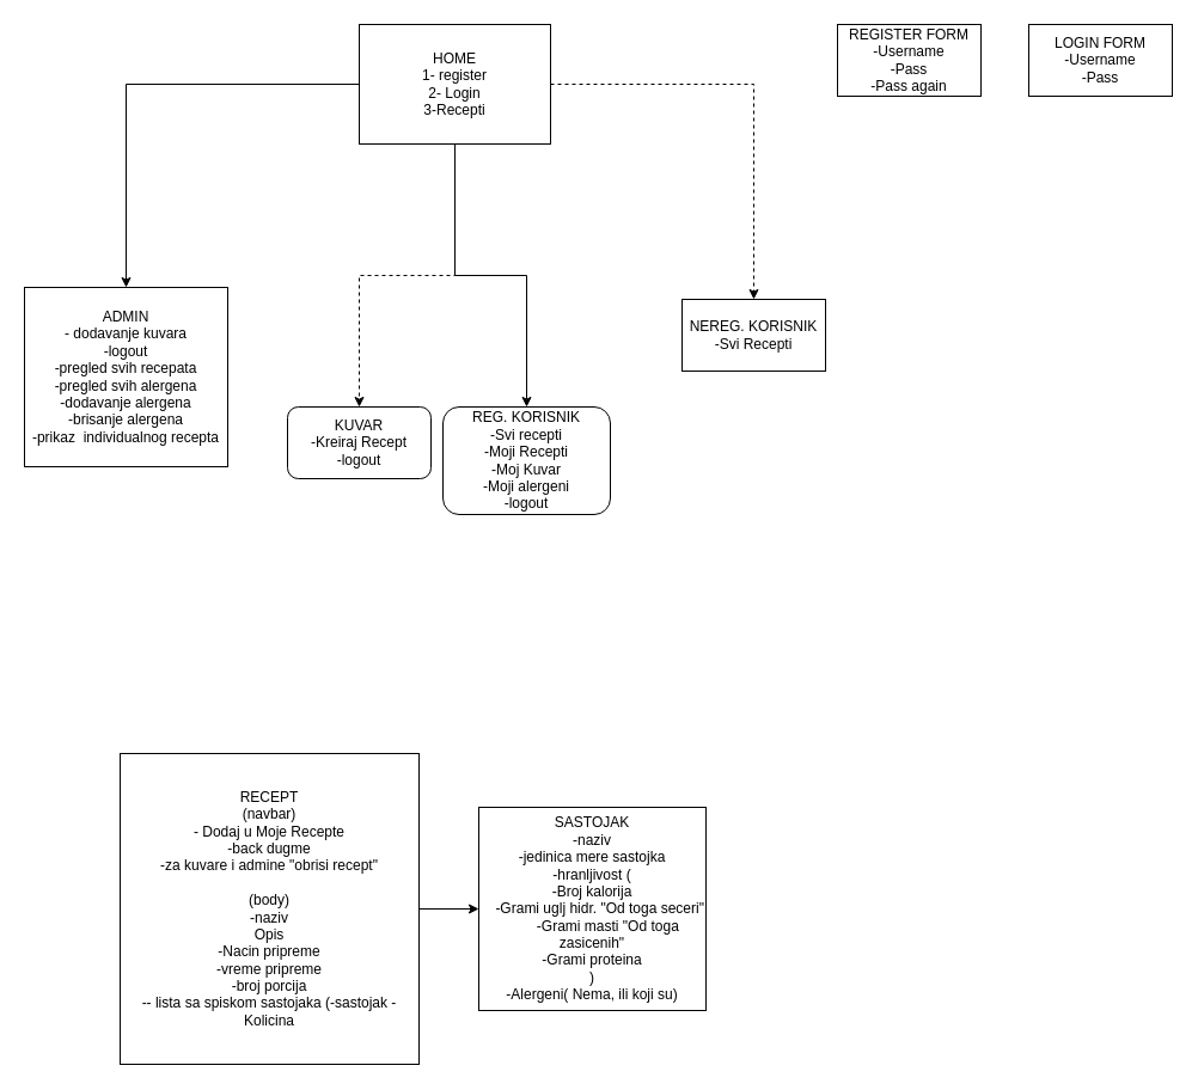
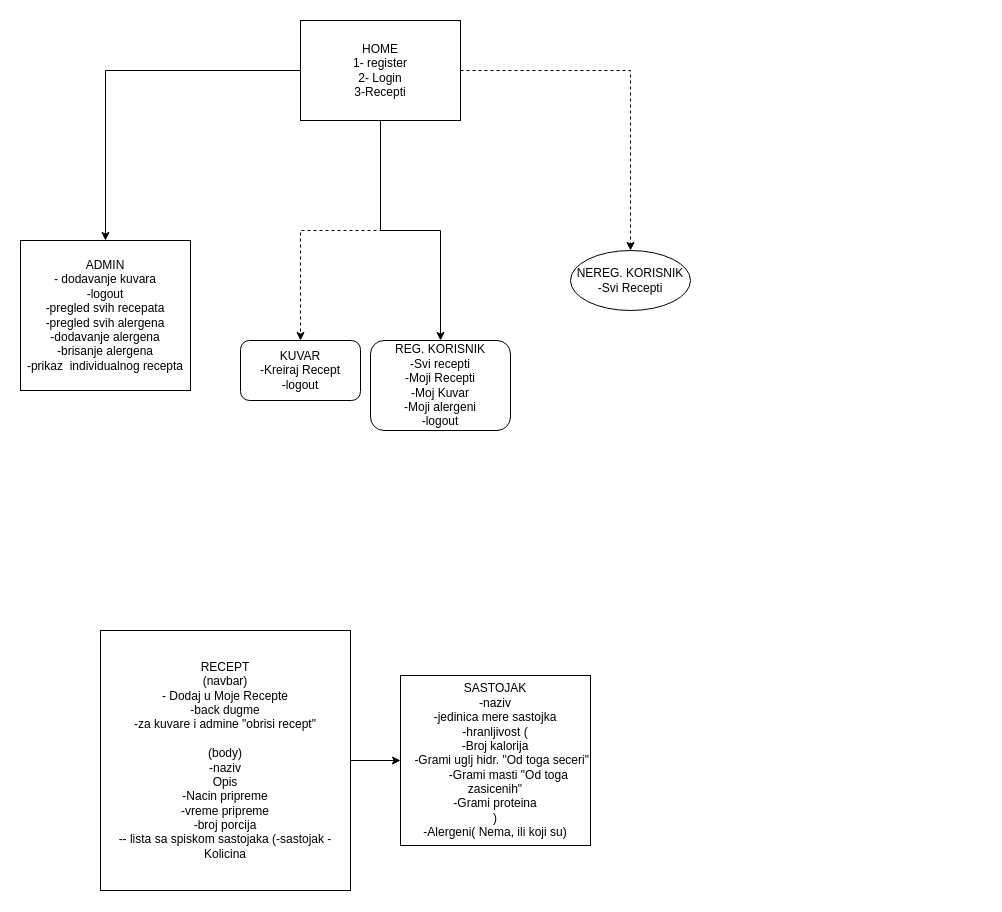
  <mxCell id="0" />
  <mxCell id="1" parent="0" />
  <mxCell id="2" style="edgeStyle=orthogonalEdgeStyle;rounded=0;orthogonalLoop=1;jettySize=auto;html=1;" parent="1" source="6" target="7" edge="1"><mxGeometry relative="1" as="geometry" /></mxCell>
  <mxCell id="3" style="edgeStyle=orthogonalEdgeStyle;rounded=0;orthogonalLoop=1;jettySize=auto;html=1;entryX=0.5;entryY=0;entryDx=0;entryDy=0;dashed=1;" parent="1" source="6" target="8" edge="1"><mxGeometry relative="1" as="geometry" /></mxCell>
  <mxCell id="4" style="edgeStyle=orthogonalEdgeStyle;rounded=0;orthogonalLoop=1;jettySize=auto;html=1;entryX=0.5;entryY=0;entryDx=0;entryDy=0;" parent="1" source="6" target="9" edge="1"><mxGeometry relative="1" as="geometry" /></mxCell>
  <mxCell id="5" style="edgeStyle=orthogonalEdgeStyle;rounded=0;orthogonalLoop=1;jettySize=auto;html=1;dashed=1;" parent="1" source="6" target="10" edge="1"><mxGeometry relative="1" as="geometry" /></mxCell>
  <mxCell id="6" value="HOME&lt;br&gt;1- register&lt;br&gt;2- Login&lt;br&gt;3-Recepti" style="rounded=0;whiteSpace=wrap;html=1;" parent="1" vertex="1"><mxGeometry x="300" y="20" width="160" height="100" as="geometry" /></mxCell>
  <mxCell id="7" value="ADMIN&lt;br&gt;- dodavanje kuvara&lt;br&gt;-logout&lt;br&gt;-pregled svih recepata&lt;br&gt;-pregled svih alergena&lt;br&gt;-dodavanje alergena&lt;br&gt;-brisanje alergena&lt;br&gt;-prikaz&amp;nbsp; individualnog recepta" style="rounded=0;whiteSpace=wrap;html=1;" parent="1" vertex="1"><mxGeometry x="20" y="240" width="170" height="150" as="geometry" /></mxCell>
  <mxCell id="8" value="KUVAR&lt;br&gt;-Kreiraj Recept&lt;br&gt;-logout" style="rounded=1;whiteSpace=wrap;html=1;" parent="1" vertex="1"><mxGeometry x="240" y="340" width="120" height="60" as="geometry" /></mxCell>
  <mxCell id="9" value="REG. KORISNIK&lt;br&gt;-Svi recepti&lt;br&gt;-Moji Recepti&lt;br&gt;-Moj Kuvar&lt;br&gt;-Moji alergeni&lt;br&gt;-logout" style="rounded=1;whiteSpace=wrap;html=1;" parent="1" vertex="1"><mxGeometry x="370" y="340" width="140" height="90" as="geometry" /></mxCell>
- <mxCell id="10" value="NEREG. KORISNIK&lt;br&gt;-Svi Recepti" style="rounded=0;whiteSpace=wrap;html=1;" parent="1" vertex="1"><mxGeometry x="570" y="250" width="120" height="60" as="geometry" /></mxCell>
+ <mxCell id="10" value="NEREG. KORISNIK&lt;br&gt;-Svi Recepti" style="ellipse;whiteSpace=wrap;html=1;" parent="1" vertex="1"><mxGeometry x="570" y="250" width="120" height="60" as="geometry" /></mxCell>
  <mxCell id="11" style="edgeStyle=orthogonalEdgeStyle;rounded=0;orthogonalLoop=1;jettySize=auto;html=1;entryX=0;entryY=0.5;entryDx=0;entryDy=0;" parent="1" source="12" target="13" edge="1"><mxGeometry relative="1" as="geometry" /></mxCell>
  <mxCell id="12" value="RECEPT&lt;br&gt;(navbar)&lt;br&gt;- Dodaj u Moje Recepte&lt;br&gt;-back dugme&lt;br&gt;-za kuvare i admine &quot;obrisi recept&quot;&lt;br&gt;&lt;br&gt;(body)&lt;br&gt;-naziv&lt;br&gt;Opis&lt;br&gt;-Nacin pripreme&lt;br&gt;-vreme pripreme&lt;br&gt;-broj porcija&lt;br&gt;-- lista sa spiskom sastojaka (-sastojak - Kolicina" style="rounded=0;whiteSpace=wrap;html=1;" parent="1" vertex="1"><mxGeometry x="100" y="630" width="250" height="260" as="geometry" /></mxCell>
  <mxCell id="13" value="SASTOJAK&lt;br&gt;-naziv&lt;br style=&quot;border-color: var(--border-color);&quot;&gt;-jedinica mere sastojka&lt;br style=&quot;border-color: var(--border-color);&quot;&gt;-hranljivost (&lt;br style=&quot;border-color: var(--border-color);&quot;&gt;-Broj kalorija&lt;br style=&quot;border-color: var(--border-color);&quot;&gt;&#09;&lt;span style=&quot;border-color: var(--border-color);&quot;&gt;&lt;span style=&quot;white-space: pre;&quot;&gt;&amp;nbsp;&amp;nbsp;&amp;nbsp;&amp;nbsp;&lt;/span&gt;&lt;/span&gt;-Grami uglj hidr. &quot;Od toga seceri&quot;&lt;br style=&quot;border-color: var(--border-color);&quot;&gt;&lt;span style=&quot;border-color: var(--border-color);&quot;&gt;&lt;span style=&quot;white-space: pre;&quot;&gt;&amp;nbsp;&amp;nbsp;&amp;nbsp;&amp;nbsp;&lt;/span&gt;&lt;/span&gt;&lt;span style=&quot;border-color: var(--border-color);&quot;&gt;&lt;span style=&quot;white-space: pre;&quot;&gt;&amp;nbsp;&amp;nbsp;&amp;nbsp;&amp;nbsp;&lt;/span&gt;&lt;/span&gt;-Grami masti &quot;Od toga zasicenih&quot;&lt;br style=&quot;border-color: var(--border-color);&quot;&gt;-Grami proteina&lt;br style=&quot;border-color: var(--border-color);&quot;&gt;)&lt;br style=&quot;border-color: var(--border-color);&quot;&gt;-Alergeni( Nema, ili koji su)" style="rounded=0;whiteSpace=wrap;html=1;" parent="1" vertex="1"><mxGeometry x="400" y="675" width="190" height="170" as="geometry" /></mxCell>
- <mxCell id="14" value="REGISTER FORM&lt;br&gt;-Username&lt;br&gt;-Pass&lt;br&gt;-Pass again" style="rounded=0;whiteSpace=wrap;html=1;" parent="1" vertex="1"><mxGeometry x="700" y="20" width="120" height="60" as="geometry" /></mxCell>
- <mxCell id="15" value="LOGIN FORM&lt;br&gt;-Username&lt;br&gt;-Pass" style="rounded=0;whiteSpace=wrap;html=1;" parent="1" vertex="1"><mxGeometry x="860" y="20" width="120" height="60" as="geometry" /></mxCell>
